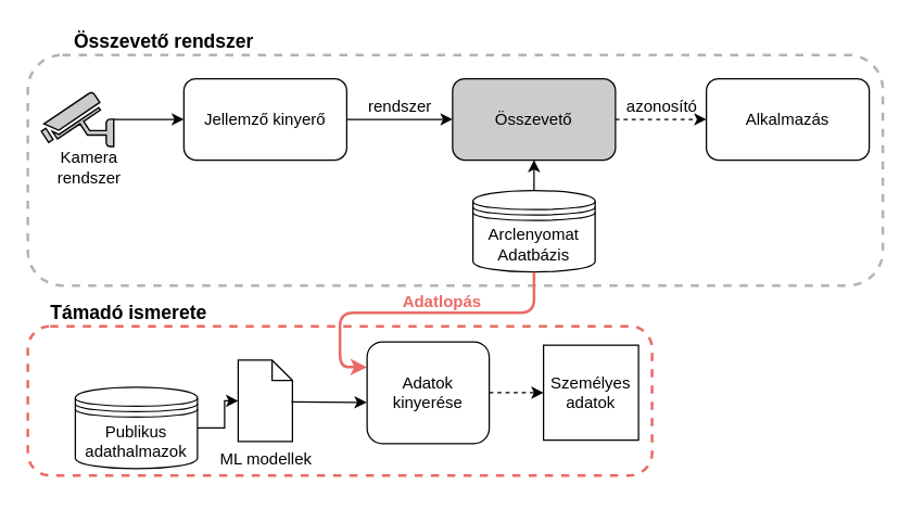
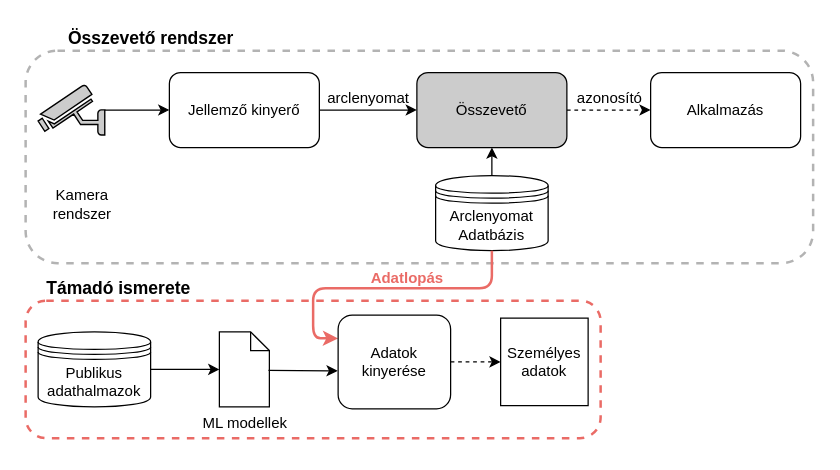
  <mxCell id="0" />
  <mxCell id="1" parent="0" />
  <mxCell id="2" value="" style="rounded=1;whiteSpace=wrap;html=1;fillColor=none;dashed=1;strokeColor=#EA6B66;strokeWidth=2;" parent="1" vertex="1"><mxGeometry x="20" y="240" width="460" height="110" as="geometry" /></mxCell>
  <mxCell id="3" value="" style="rounded=1;whiteSpace=wrap;html=1;fillColor=none;dashed=1;strokeWidth=2;strokeColor=#B3B3B3;" parent="1" vertex="1"><mxGeometry x="20" y="40" width="630" height="170" as="geometry" /></mxCell>
  <mxCell id="4" value="" style="edgeStyle=orthogonalEdgeStyle;rounded=0;orthogonalLoop=1;jettySize=auto;html=1;" parent="1" source="5" target="7" edge="1"><mxGeometry relative="1" as="geometry" /></mxCell>
  <mxCell id="5" value="" style="fontColor=#0066CC;verticalAlign=top;verticalLabelPosition=bottom;labelPosition=center;align=center;html=1;outlineConnect=0;fillColor=#CCCCCC;gradientColor=none;gradientDirection=north;strokeWidth=2;shape=mxgraph.networks.security_camera;flipH=1;aspect=fixed;" parent="1" vertex="1"><mxGeometry x="30" y="67.5" width="53.33" height="40" as="geometry" /></mxCell>
  <mxCell id="6" value="" style="edgeStyle=orthogonalEdgeStyle;rounded=0;orthogonalLoop=1;jettySize=auto;html=1;" parent="1" source="7" target="9" edge="1"><mxGeometry relative="1" as="geometry" /></mxCell>
  <mxCell id="7" value="Jellemző kinyerő" style="rounded=1;whiteSpace=wrap;html=1;strokeColor=#000000;" parent="1" vertex="1"><mxGeometry x="135" y="57.5" width="120" height="60" as="geometry" /></mxCell>
  <mxCell id="8" value="" style="edgeStyle=orthogonalEdgeStyle;rounded=0;orthogonalLoop=1;jettySize=auto;html=1;dashed=1;" parent="1" source="9" target="13" edge="1"><mxGeometry relative="1" as="geometry" /></mxCell>
  <mxCell id="9" value="Összevető" style="whiteSpace=wrap;html=1;rounded=1;fillColor=#cccccc;" parent="1" vertex="1"><mxGeometry x="333" y="57.5" width="120" height="60" as="geometry" /></mxCell>
  <mxCell id="10" value="" style="edgeStyle=orthogonalEdgeStyle;rounded=0;orthogonalLoop=1;jettySize=auto;html=1;" parent="1" source="11" target="9" edge="1"><mxGeometry relative="1" as="geometry" /></mxCell>
  <mxCell id="11" value="Arclenyomat&lt;br&gt;Adatbázis" style="shape=datastore;whiteSpace=wrap;html=1;strokeColor=#000000;" parent="1" vertex="1"><mxGeometry x="348" y="140" width="90" height="60" as="geometry" /></mxCell>
  <mxCell id="12" value="&lt;b&gt;&lt;font style=&quot;font-size: 14px&quot;&gt;Összevető rendszer&lt;/font&gt;&lt;/b&gt;" style="text;html=1;align=center;verticalAlign=middle;resizable=0;points=[];autosize=1;strokeColor=none;fillColor=none;" parent="1" vertex="1"><mxGeometry x="40" y="20" width="160" height="20" as="geometry" /></mxCell>
  <mxCell id="13" value="Alkalmazás" style="whiteSpace=wrap;html=1;rounded=1;" parent="1" vertex="1"><mxGeometry x="520" y="57.5" width="120" height="60" as="geometry" /></mxCell>
  <mxCell id="14" value="" style="edgeStyle=orthogonalEdgeStyle;rounded=0;orthogonalLoop=1;jettySize=auto;html=1;entryX=0;entryY=0.5;entryDx=0;entryDy=0;entryPerimeter=0;" parent="1" source="15" target="17" edge="1"><mxGeometry relative="1" as="geometry"><mxPoint x="170" y="270" as="targetPoint" /></mxGeometry></mxCell>
- <mxCell id="15" value="Publikus&lt;br&gt;adathalmazok" style="shape=datastore;whiteSpace=wrap;html=1;strokeColor=#000000;" parent="1" vertex="1"><mxGeometry x="55" y="285" width="90" height="60" as="geometry" /></mxCell>
+ <mxCell id="15" value="Publikus&lt;br&gt;adathalmazok" style="shape=datastore;whiteSpace=wrap;html=1;strokeColor=#000000;" parent="1" vertex="1"><mxGeometry x="30" y="265" width="90" height="60" as="geometry" /></mxCell>
  <mxCell id="16" value="" style="endArrow=classic;html=1;exitX=0.5;exitY=1;exitDx=0;exitDy=0;entryX=0;entryY=0.25;entryDx=0;entryDy=0;fontColor=#EA6B66;strokeWidth=2;strokeColor=#EA6B66;" parent="1" source="11" target="20" edge="1"><mxGeometry width="50" height="50" relative="1" as="geometry"><mxPoint x="565" y="580" as="sourcePoint" /><mxPoint x="165" y="290" as="targetPoint" /><Array as="points"><mxPoint x="393" y="230" /><mxPoint x="250" y="230" /><mxPoint x="250" y="270" /></Array></mxGeometry></mxCell>
  <mxCell id="17" value="" style="shape=mxgraph.bpmn.data;labelPosition=center;verticalLabelPosition=bottom;align=center;verticalAlign=top;whiteSpace=wrap;size=15;html=1;strokeColor=#000000;fillColor=#ffffff;" parent="1" vertex="1"><mxGeometry x="175" y="265" width="40" height="60" as="geometry" /></mxCell>
  <mxCell id="18" value="&lt;font color=&quot;#000000&quot;&gt;Személyes adatok&lt;/font&gt;" style="whiteSpace=wrap;html=1;aspect=fixed;fontColor=#EA6B66;strokeColor=#000000;fillColor=#ffffff;rounded=0;" parent="1" vertex="1"><mxGeometry x="400" y="254" width="70" height="70" as="geometry" /></mxCell>
  <mxCell id="19" style="edgeStyle=orthogonalEdgeStyle;rounded=0;orthogonalLoop=1;jettySize=auto;html=1;entryX=0;entryY=0.5;entryDx=0;entryDy=0;fontColor=#EA6B66;strokeColor=#000000;strokeWidth=1;dashed=1;" parent="1" source="20" target="18" edge="1"><mxGeometry relative="1" as="geometry" /></mxCell>
  <mxCell id="20" value="&lt;font color=&quot;#000000&quot;&gt;Adatok&lt;br&gt;kinyerése&lt;/font&gt;" style="rounded=1;whiteSpace=wrap;html=1;fontColor=#EA6B66;strokeColor=#000000;fillColor=#ffffff;" parent="1" vertex="1"><mxGeometry x="270" y="251.5" width="90" height="75" as="geometry" /></mxCell>
  <mxCell id="21" value="" style="endArrow=classic;html=1;fontColor=#EA6B66;strokeColor=#000000;strokeWidth=1;exitX=0.982;exitY=0.513;exitDx=0;exitDy=0;exitPerimeter=0;entryX=-0.004;entryY=0.596;entryDx=0;entryDy=0;entryPerimeter=0;" parent="1" source="17" target="20" edge="1"><mxGeometry width="50" height="50" relative="1" as="geometry"><mxPoint x="260" y="320" as="sourcePoint" /><mxPoint x="310" y="270" as="targetPoint" /></mxGeometry></mxCell>
  <mxCell id="22" value="&lt;b&gt;Adatlopás&lt;/b&gt;" style="text;html=1;align=center;verticalAlign=middle;resizable=0;points=[];autosize=1;strokeColor=none;fillColor=none;fontColor=#EA6B66;" parent="1" vertex="1"><mxGeometry x="290" y="212" width="70" height="20" as="geometry" /></mxCell>
  <mxCell id="23" value="&lt;b&gt;&lt;font style=&quot;font-size: 14px&quot;&gt;Támadó ismerete&lt;/font&gt;&lt;/b&gt;" style="text;html=1;align=left;verticalAlign=middle;resizable=0;points=[];autosize=1;strokeColor=none;fillColor=none;" parent="1" vertex="1"><mxGeometry x="35" y="220" width="130" height="20" as="geometry" /></mxCell>
- <mxCell id="24" value="&lt;font color=&quot;#000000&quot;&gt;Kamera&lt;br&gt;rendszer&lt;/font&gt;" style="text;html=1;align=center;verticalAlign=middle;resizable=0;points=[];autosize=1;strokeColor=none;fillColor=none;fontColor=#EA6B66;" parent="1" vertex="1"><mxGeometry x="35" y="107.5" width="60" height="30" as="geometry" /></mxCell>
- <mxCell id="25" value="&lt;span style=&quot;color: rgb(0 , 0 , 0)&quot;&gt;rendszer&lt;/span&gt;" style="text;html=1;align=center;verticalAlign=middle;resizable=0;points=[];autosize=1;strokeColor=none;fillColor=none;fontColor=#EA6B66;" parent="1" vertex="1"><mxGeometry x="254" y="67.5" width="80" height="20" as="geometry" /></mxCell>
+ <mxCell id="24" value="&lt;font color=&quot;#000000&quot;&gt;Kamera&lt;br&gt;rendszer&lt;/font&gt;" style="text;html=1;align=center;verticalAlign=middle;resizable=0;points=[];autosize=1;strokeColor=none;fillColor=none;fontColor=#EA6B66;" parent="1" vertex="1"><mxGeometry x="35" y="147.5" width="60" height="30" as="geometry" /></mxCell>
+ <mxCell id="25" value="&lt;span style=&quot;color: rgb(0 , 0 , 0)&quot;&gt;arclenyomat&lt;/span&gt;" style="text;html=1;align=center;verticalAlign=middle;resizable=0;points=[];autosize=1;strokeColor=none;fillColor=none;fontColor=#EA6B66;" parent="1" vertex="1"><mxGeometry x="254" y="67.5" width="80" height="20" as="geometry" /></mxCell>
  <mxCell id="26" value="&lt;span style=&quot;color: rgb(0 , 0 , 0)&quot;&gt;azonosító&lt;/span&gt;" style="text;html=1;align=center;verticalAlign=middle;resizable=0;points=[];autosize=1;strokeColor=none;fillColor=none;fontColor=#EA6B66;" parent="1" vertex="1"><mxGeometry x="452" y="67.5" width="70" height="20" as="geometry" /></mxCell>
  <mxCell id="27" value="&lt;span style=&quot;color: rgb(0 , 0 , 0) ; font-family: &amp;#34;helvetica&amp;#34; ; font-size: 12px ; font-style: normal ; font-weight: 400 ; letter-spacing: normal ; text-align: center ; text-indent: 0px ; text-transform: none ; word-spacing: 0px ; display: inline ; float: none&quot;&gt;ML modellek&lt;/span&gt;" style="text;whiteSpace=wrap;html=1;" parent="1" vertex="1"><mxGeometry x="160" y="324" width="90" height="30" as="geometry" /></mxCell>
